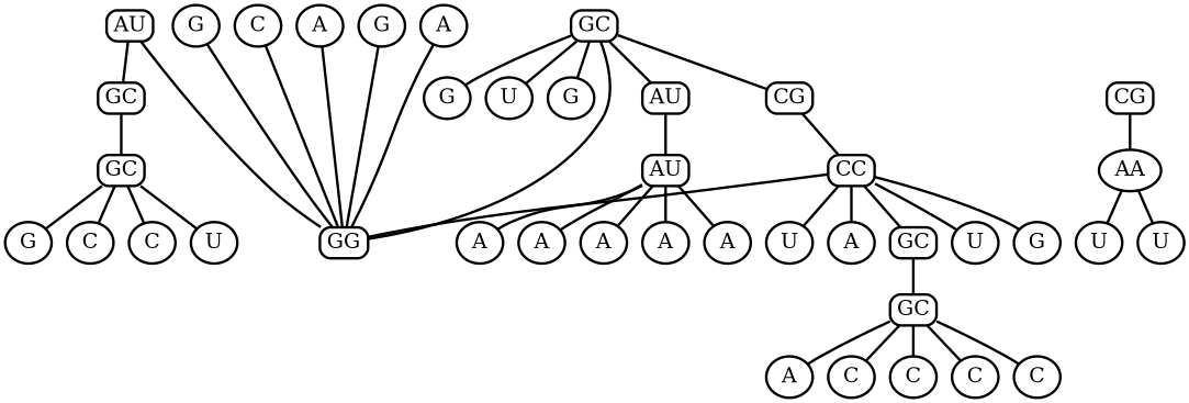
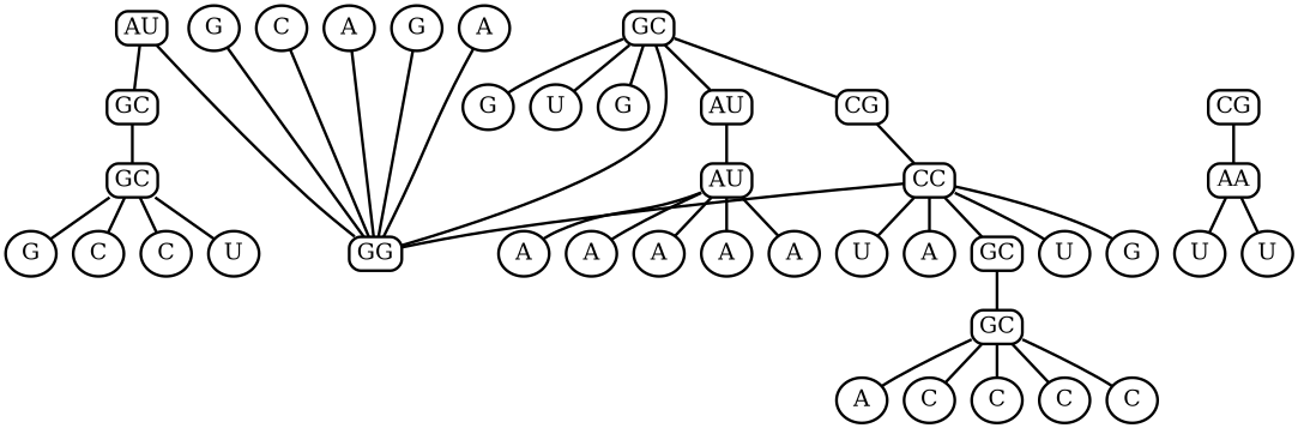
  graph {
    node [fontsize=24 penwidth=3]
    edge [penwidth=3]
    n1 [label=U]
    n2 [label=G]
    n3 [label=C]
    n4 [label=C]
    n5 [label=A]
    n6 [label=A]
    n7 [label=A]
    n8 [label=A]
    n9 [label=A]
    n10 [label=A]
    n11 [label=C]
    n12 [label=C]
    n13 [label=C]
    n14 [label=C]
    n15 [label=U]
    n16 [label=A]
    n17 [label=GC shape=rectangle style=rounded]
    n18 [label=U]
    n19 [label=G]
    n20 [label=AU shape=rectangle style=rounded]
    n21 [label=G]
    n22 [label=U]
    n23 [label=G]
    n24 [label=CG shape=rectangle style=rounded]
    n25 [label=C]
    n26 [label=AU shape=rectangle style=rounded]
    n27 [label=A]
    n28 [label=GC shape=rectangle style=rounded]
    n29 [label=G]
    n30 [label=A]
    n31 [label=G]
    n32 [label=U]
    n33 [label=GG shape=rectangle style=rounded]
    n34 [label=U]
    n35 [label=GC shape=rectangle style=rounded]
    n36 [label=AU shape=rectangle style=rounded]
    n37 [label=CC shape=rectangle style=rounded]
    n38 [label=GC shape=rectangle style=rounded]
    n39 [label=CG shape=rectangle style=rounded]
-   n40 [label=AA shape=ellipse style=rounded]
+   n40 [label=AA shape=rectangle style=rounded]
    n41 [label=GC shape=rectangle style=rounded]
    subgraph sub_1 {
      rank=same
      n1
      n2
      n3
      n4
    }
    subgraph sub_2 {
      rank=same
      n5
      n6
      n7
      n8
      n9
    }
    subgraph sub_3 {
      rank=same
      n10
      n11
      n12
      n13
      n14
    }
    subgraph sub_4 {
      rank=same
      n15
      n16
      n17
      n18
      n19
    }
    subgraph sub_5 {
      rank=same
      n20
      n21
      n22
      n23
      n24
    }
    subgraph sub_6 {
      rank=same
      n25
      n26
      n27
      n28
      n29
      n30
      n31
    }
    subgraph sub_7 {
      rank=same
      n32
      n33
      n34
    }
    n17 -- n35
    n20 -- n36
    n24 -- n37
    n26 -- n38
    n28 -- n20
    n28 -- n21
    n28 -- n22
    n28 -- n23
    n28 -- n24
    n33 -- n25
    n33 -- n26
    n33 -- n27
    n33 -- n28
    n33 -- n29
    n33 -- n30
    n33 -- n31
    n35 -- n10
    n35 -- n11
    n35 -- n12
    n35 -- n13
    n35 -- n14
    n36 -- n5
    n36 -- n6
    n36 -- n7
    n36 -- n8
    n36 -- n9
    n37 -- n15
    n37 -- n16
    n37 -- n17
    n37 -- n18
    n37 -- n19
    n37 -- n33
    n38 -- n41
    n39 -- n40
    n40 -- n32
    n40 -- n34
    n41 -- n1
    n41 -- n2
    n41 -- n3
    n41 -- n4
  }
